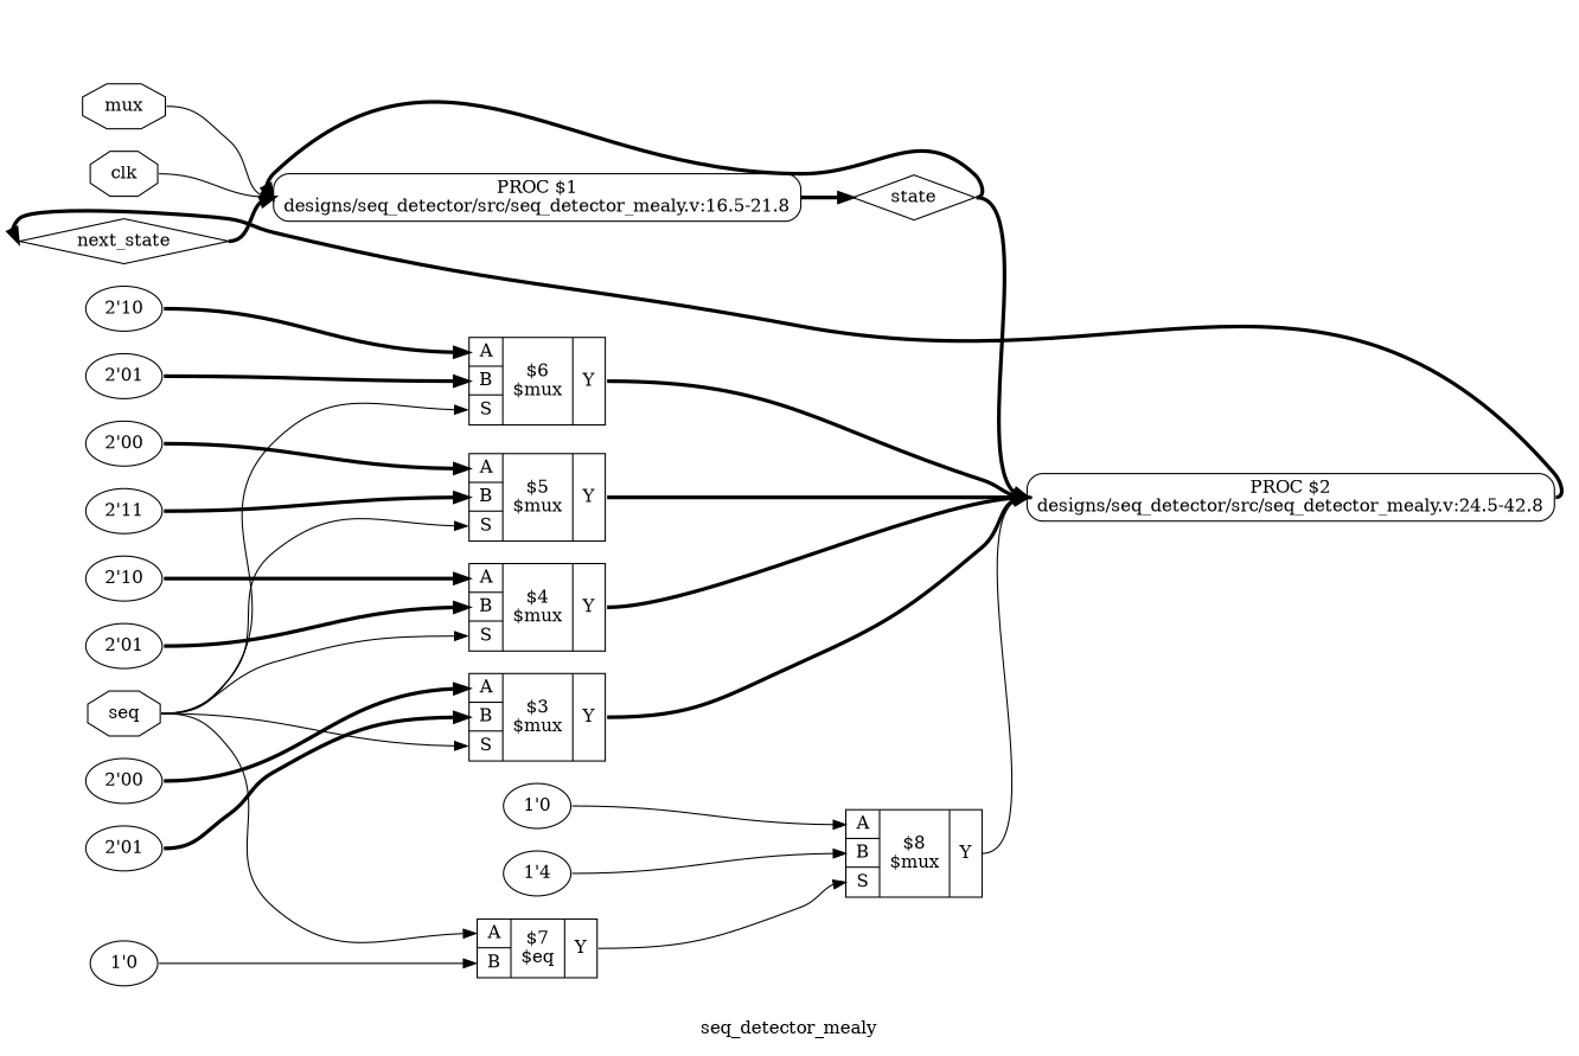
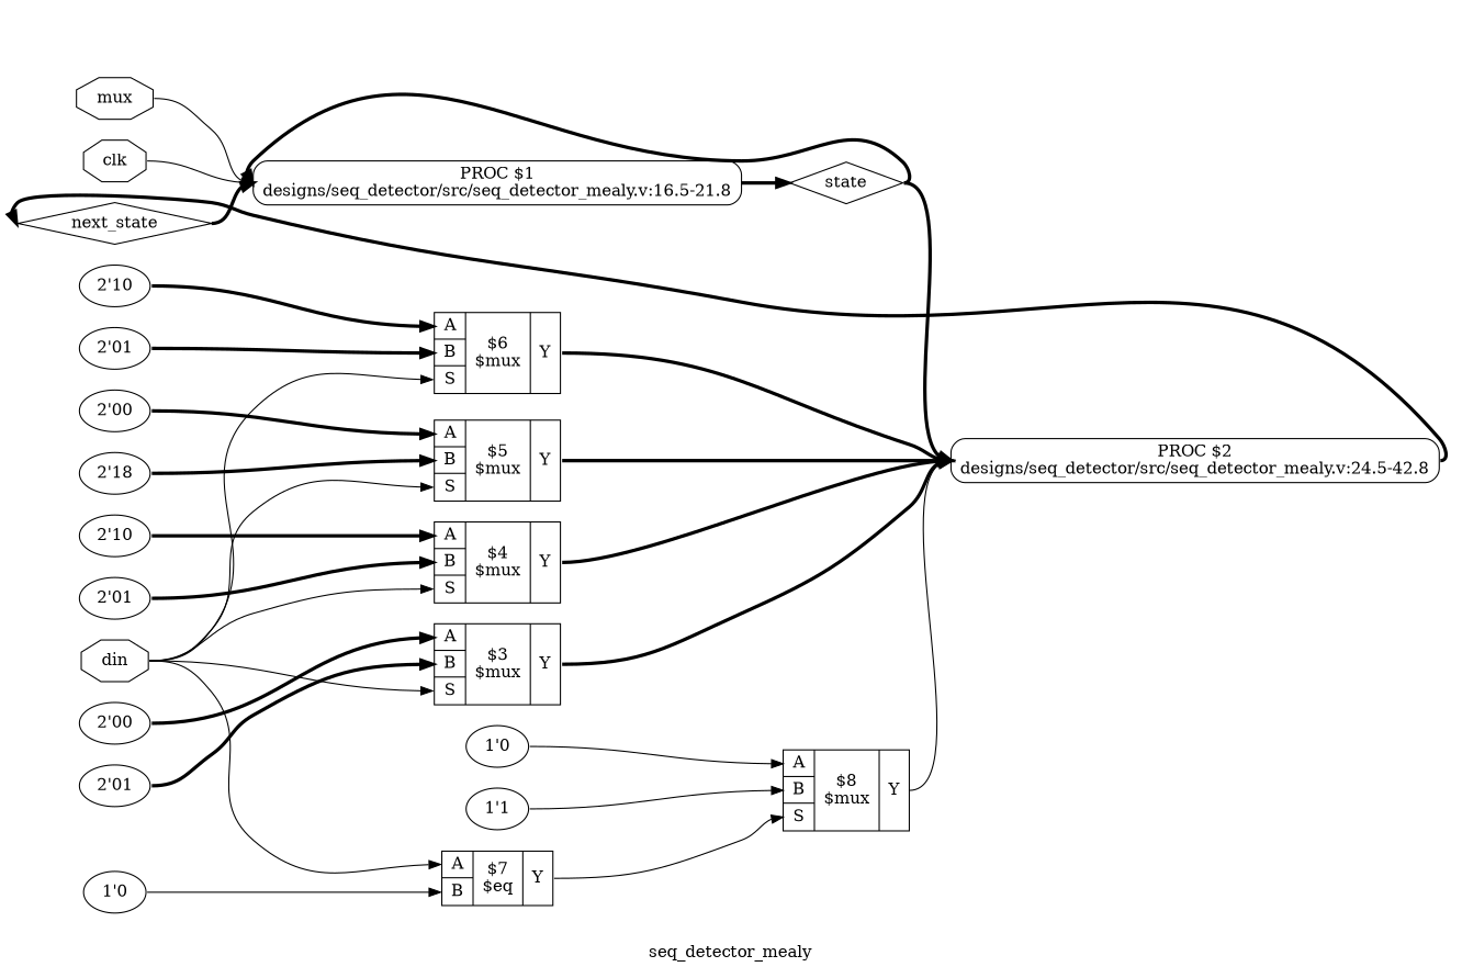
  digraph {
    label=seq_detector_mealy
    rankdir=LR
    remincross=true
    edge [color=black fontcolor=black headport=w style="setlinewidth(3)" tailport=e]
    n1 [color=black fontcolor=black label=next_state shape=diamond]
    n2 [label="PROC $1\ndesigns/seq_detector/src/seq_detector_mealy.v:16.5-21.8" shape=box style=rounded]
    n3 [color=black fontcolor=black label=state shape=diamond]
    n4 [label="PROC $2\ndesigns/seq_detector/src/seq_detector_mealy.v:24.5-42.8" shape=box style=rounded]
-   n5 [color=black fontcolor=black label=seq shape=octagon]
+   n5 [color=black fontcolor=black label=din shape=octagon]
    n6 [label="{{<p18> A|<p19> B}|$7\n$eq|{<p21> Y}}" shape=record]
    n7 [label="{{<p18> A|<p19> B|<p20> S}|$6\n$mux|{<p21> Y}}" shape=record]
    n8 [label="{{<p18> A|<p19> B|<p20> S}|$5\n$mux|{<p21> Y}}" shape=record]
    n9 [label="{{<p18> A|<p19> B|<p20> S}|$4\n$mux|{<p21> Y}}" shape=record]
    n10 [label="{{<p18> A|<p19> B|<p20> S}|$3\n$mux|{<p21> Y}}" shape=record]
    n11 [label="{{<p18> A|<p19> B|<p20> S}|$8\n$mux|{<p21> Y}}" shape=record]
    n12 [color=black fontcolor=black label=mux shape=octagon]
    n13 [color=black fontcolor=black label=clk shape=octagon]
-   n14 [label="1'4"]
+   n14 [label="1'1"]
    n15 [label="1'0"]
    n16 [label="1'0"]
    n17 [label="2'01"]
    n18 [label="2'10"]
-   n19 [label="2'11"]
+   n19 [label="2'18"]
    n20 [label="2'00"]
    n21 [label="2'01"]
    n22 [label="2'10"]
    n23 [label="2'01"]
    n24 [label="2'00"]
    n1 -> n2
    n2 -> n3
    n3 -> n2
    n3 -> n4
    n4 -> n1
    n5 -> n6 [headport="p18:w" style=""]
    n5 -> n7 [headport="p20:w" style=""]
    n5 -> n8 [headport="p20:w" style=""]
    n5 -> n9 [headport="p20:w" style=""]
    n5 -> n10 [headport="p20:w" style=""]
    n6 -> n11 [headport="p20:w" tailport="p21:e" style=""]
    n7 -> n4 [tailport="p21:e"]
    n8 -> n4 [tailport="p21:e"]
    n9 -> n4 [tailport="p21:e"]
    n10 -> n4 [tailport="p21:e"]
    n11 -> n4 [tailport="p21:e" style=""]
    n12 -> n2 [style=""]
    n13 -> n2 [style=""]
    n14 -> n11 [headport="p19:w" style=""]
    n15 -> n11 [headport="p18:w" style=""]
    n16 -> n6 [headport="p19:w" style=""]
    n17 -> n7 [headport="p19:w"]
    n18 -> n7 [headport="p18:w"]
    n19 -> n8 [headport="p19:w"]
    n20 -> n8 [headport="p18:w"]
    n21 -> n9 [headport="p19:w"]
    n22 -> n9 [headport="p18:w"]
    n23 -> n10 [headport="p19:w"]
    n24 -> n10 [headport="p18:w"]
  }
